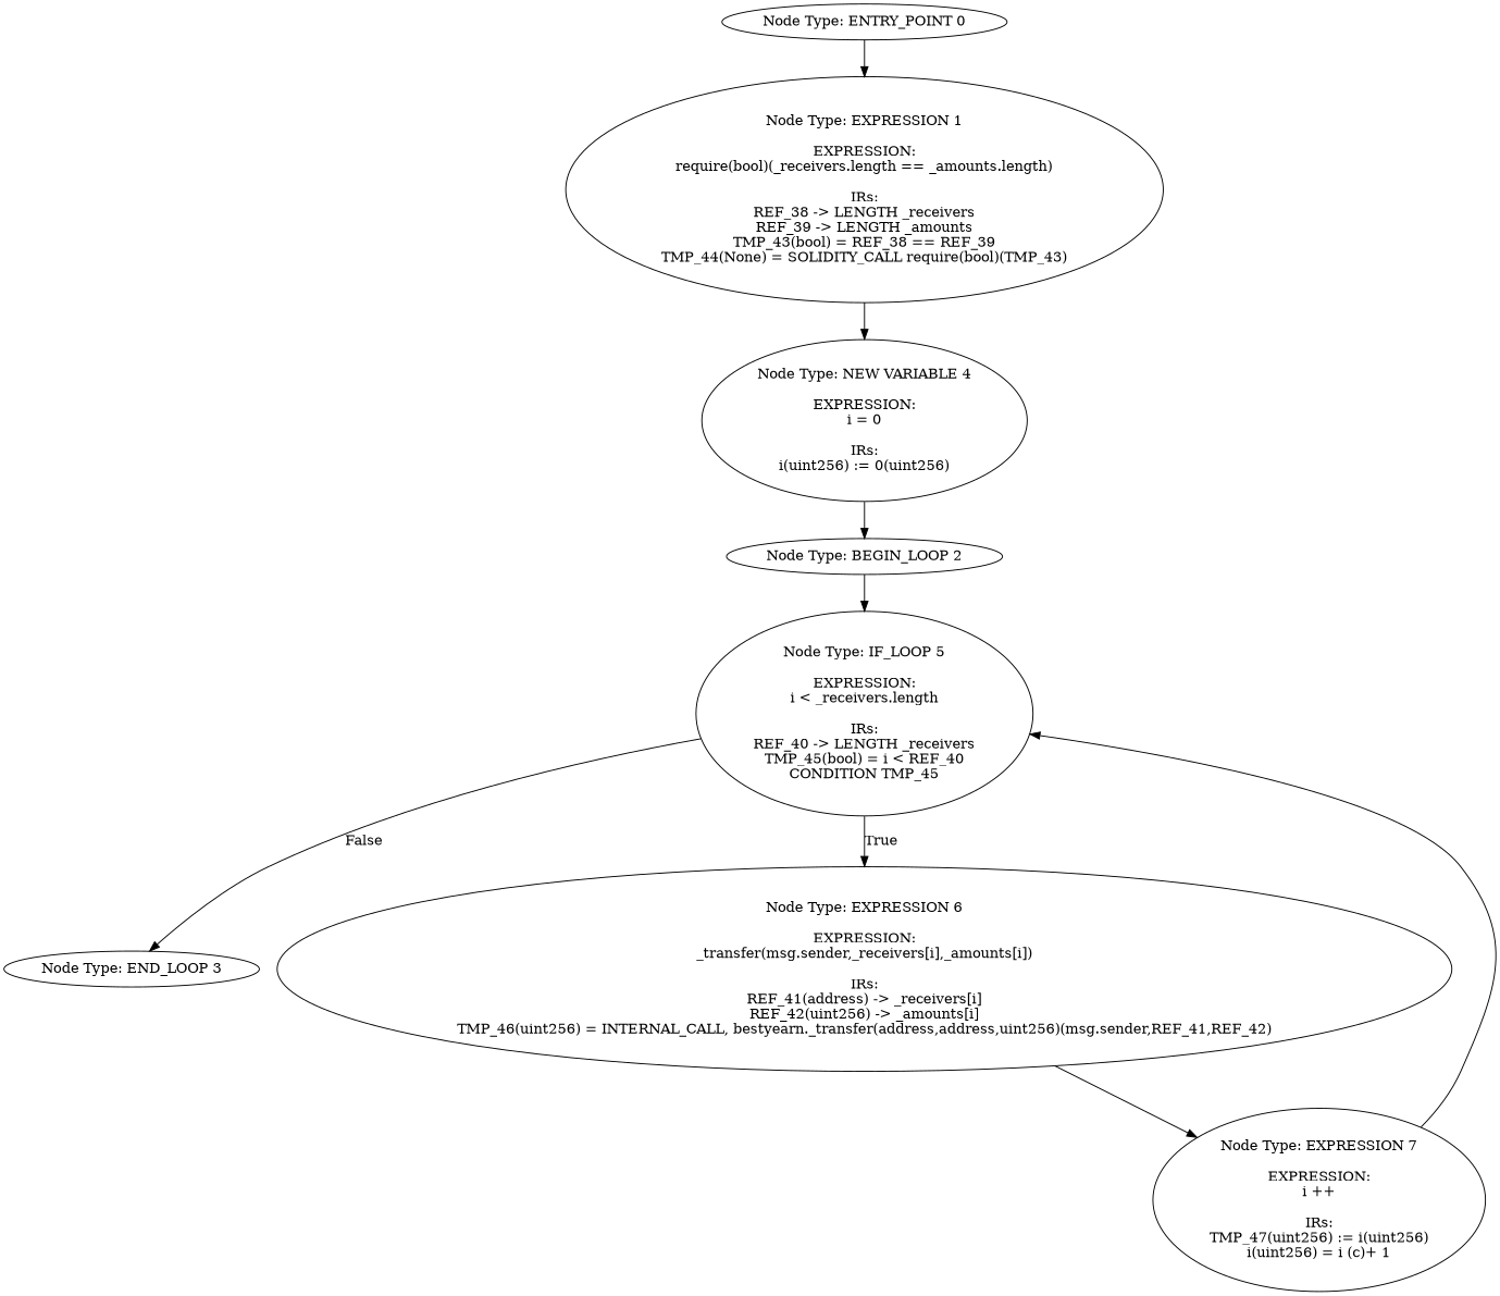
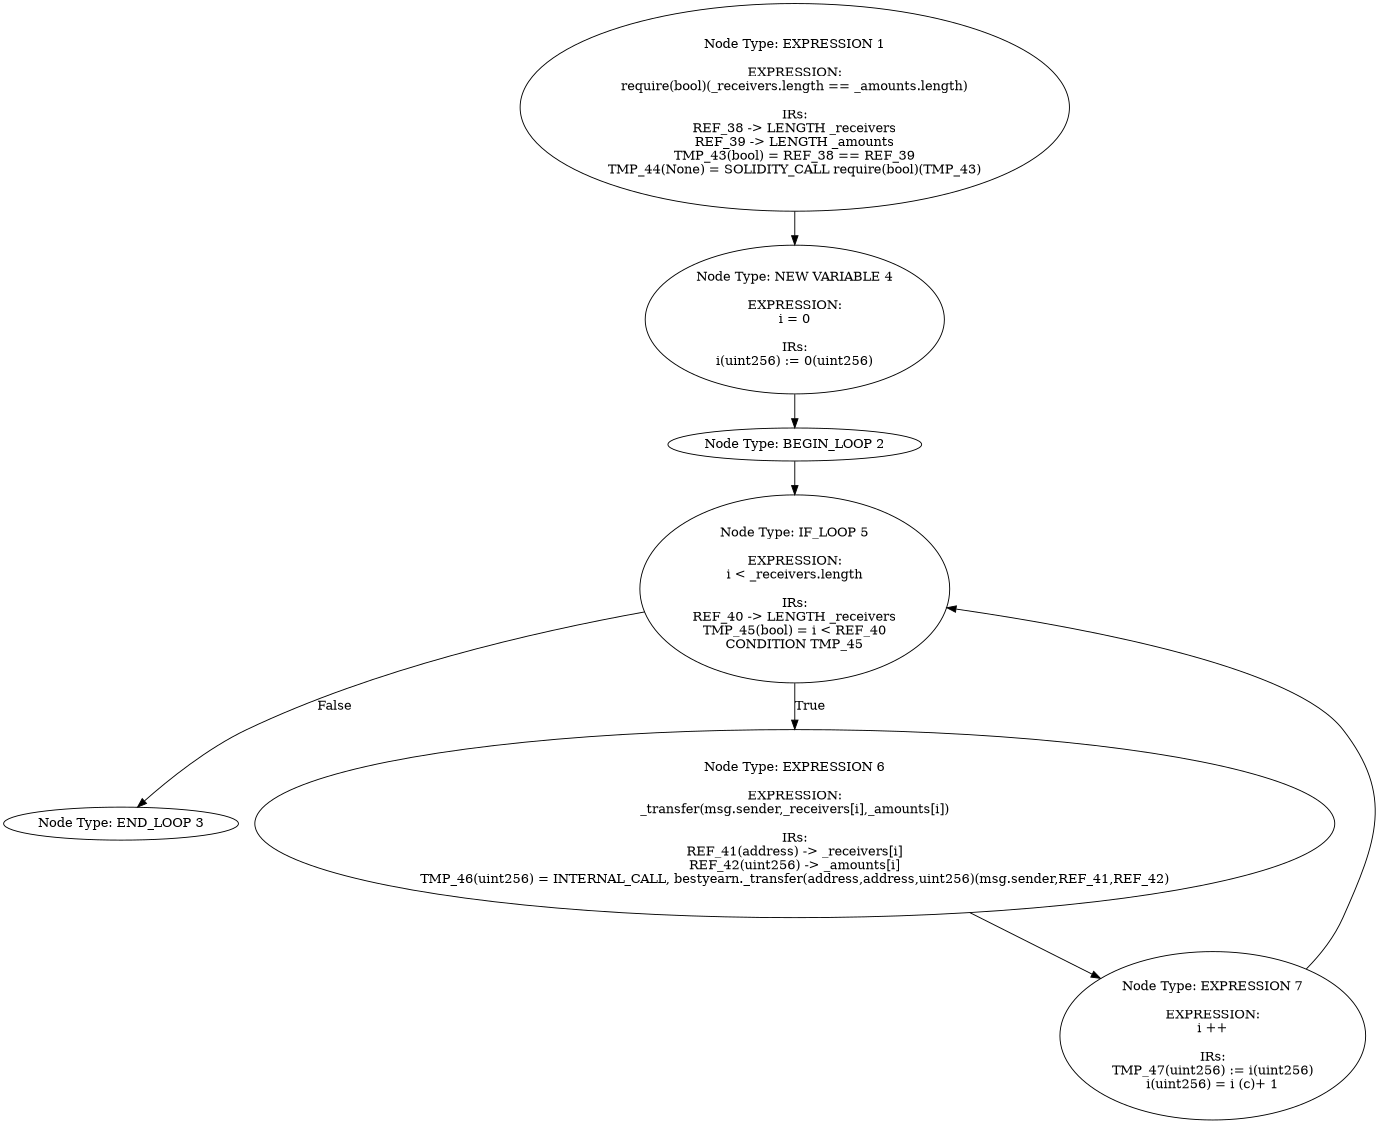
  digraph {
-   n1 [label="Node Type: ENTRY_POINT 0\n"]
    n2 [label="Node Type: EXPRESSION 1\n\nEXPRESSION:\nrequire(bool)(_receivers.length == _amounts.length)\n\nIRs:\nREF_38 -> LENGTH _receivers\nREF_39 -> LENGTH _amounts\nTMP_43(bool) = REF_38 == REF_39\nTMP_44(None) = SOLIDITY_CALL require(bool)(TMP_43)"]
    n3 [label="Node Type: NEW VARIABLE 4\n\nEXPRESSION:\ni = 0\n\nIRs:\ni(uint256) := 0(uint256)"]
    n4 [label="Node Type: BEGIN_LOOP 2\n"]
    n5 [label="Node Type: IF_LOOP 5\n\nEXPRESSION:\ni < _receivers.length\n\nIRs:\nREF_40 -> LENGTH _receivers\nTMP_45(bool) = i < REF_40\nCONDITION TMP_45"]
    n6 [label="Node Type: END_LOOP 3\n"]
    n7 [label="Node Type: EXPRESSION 6\n\nEXPRESSION:\n_transfer(msg.sender,_receivers[i],_amounts[i])\n\nIRs:\nREF_41(address) -> _receivers[i]\nREF_42(uint256) -> _amounts[i]\nTMP_46(uint256) = INTERNAL_CALL, bestyearn._transfer(address,address,uint256)(msg.sender,REF_41,REF_42)"]
    n8 [label="Node Type: EXPRESSION 7\n\nEXPRESSION:\ni ++\n\nIRs:\nTMP_47(uint256) := i(uint256)\ni(uint256) = i (c)+ 1"]
-   n1 -> n2
    n2 -> n3
    n3 -> n4
    n4 -> n5
    n5 -> n6 [label=False]
    n5 -> n7 [label=True]
    n7 -> n8
    n8 -> n5
  }
